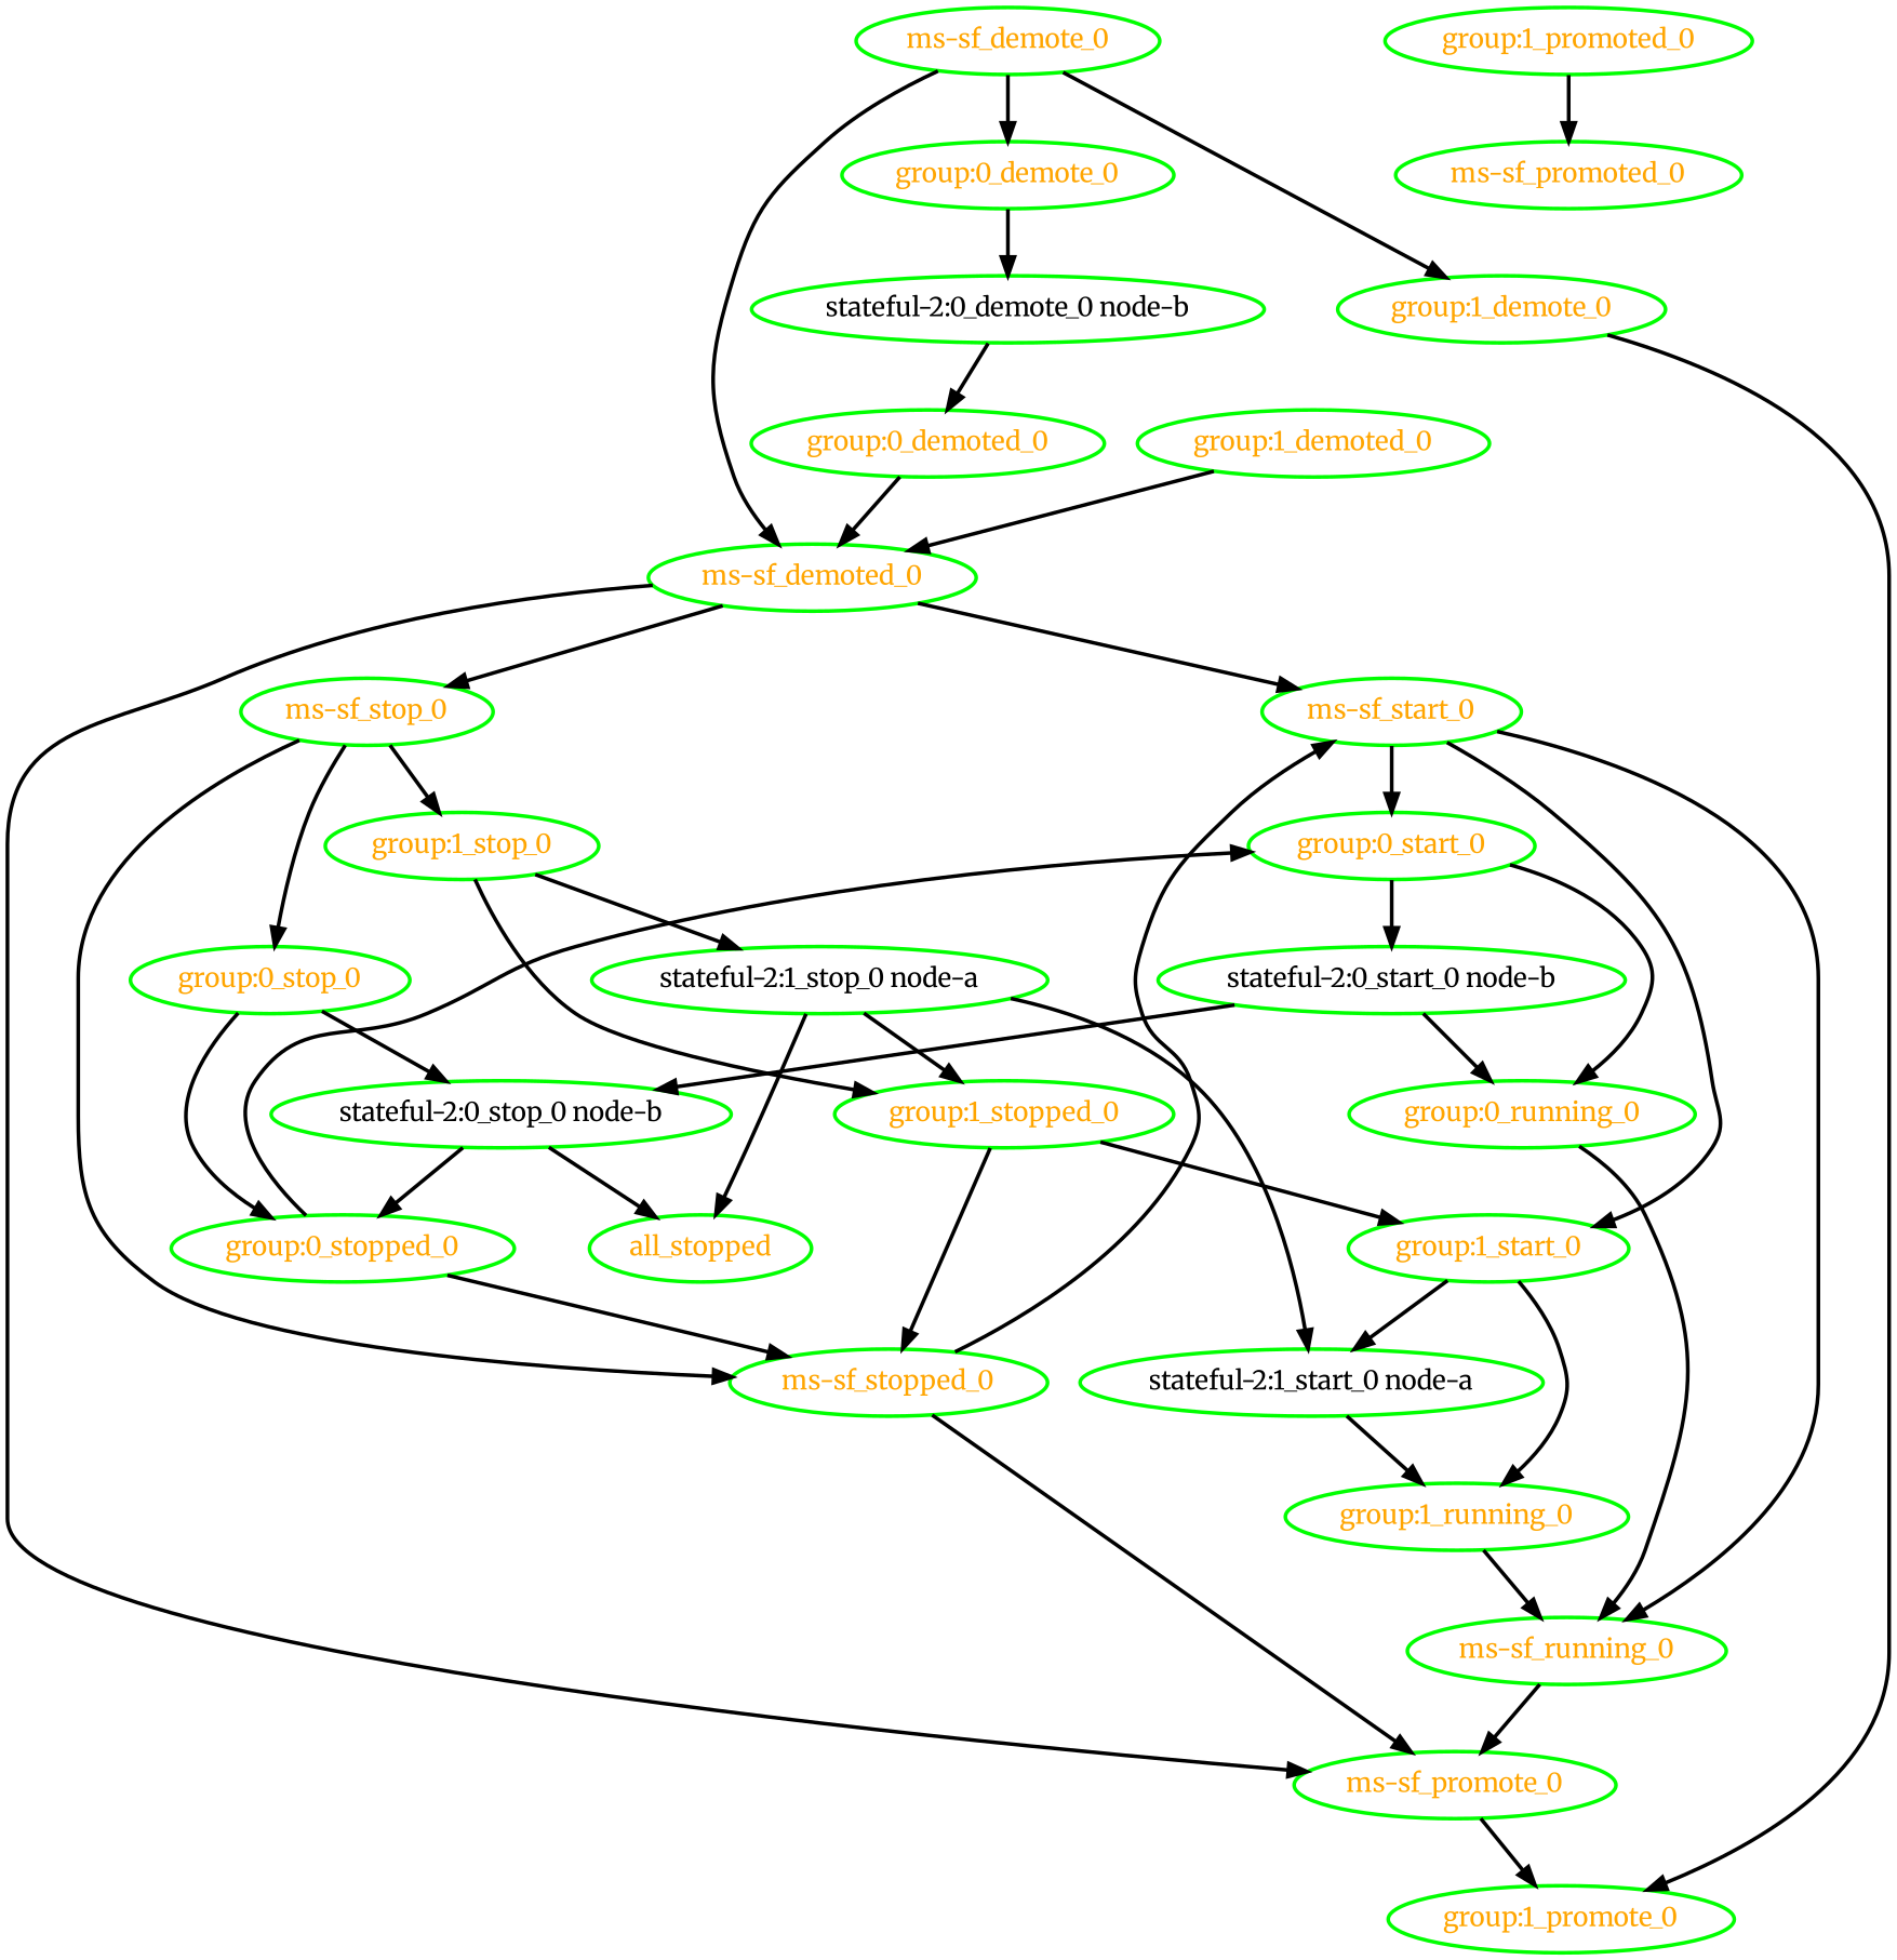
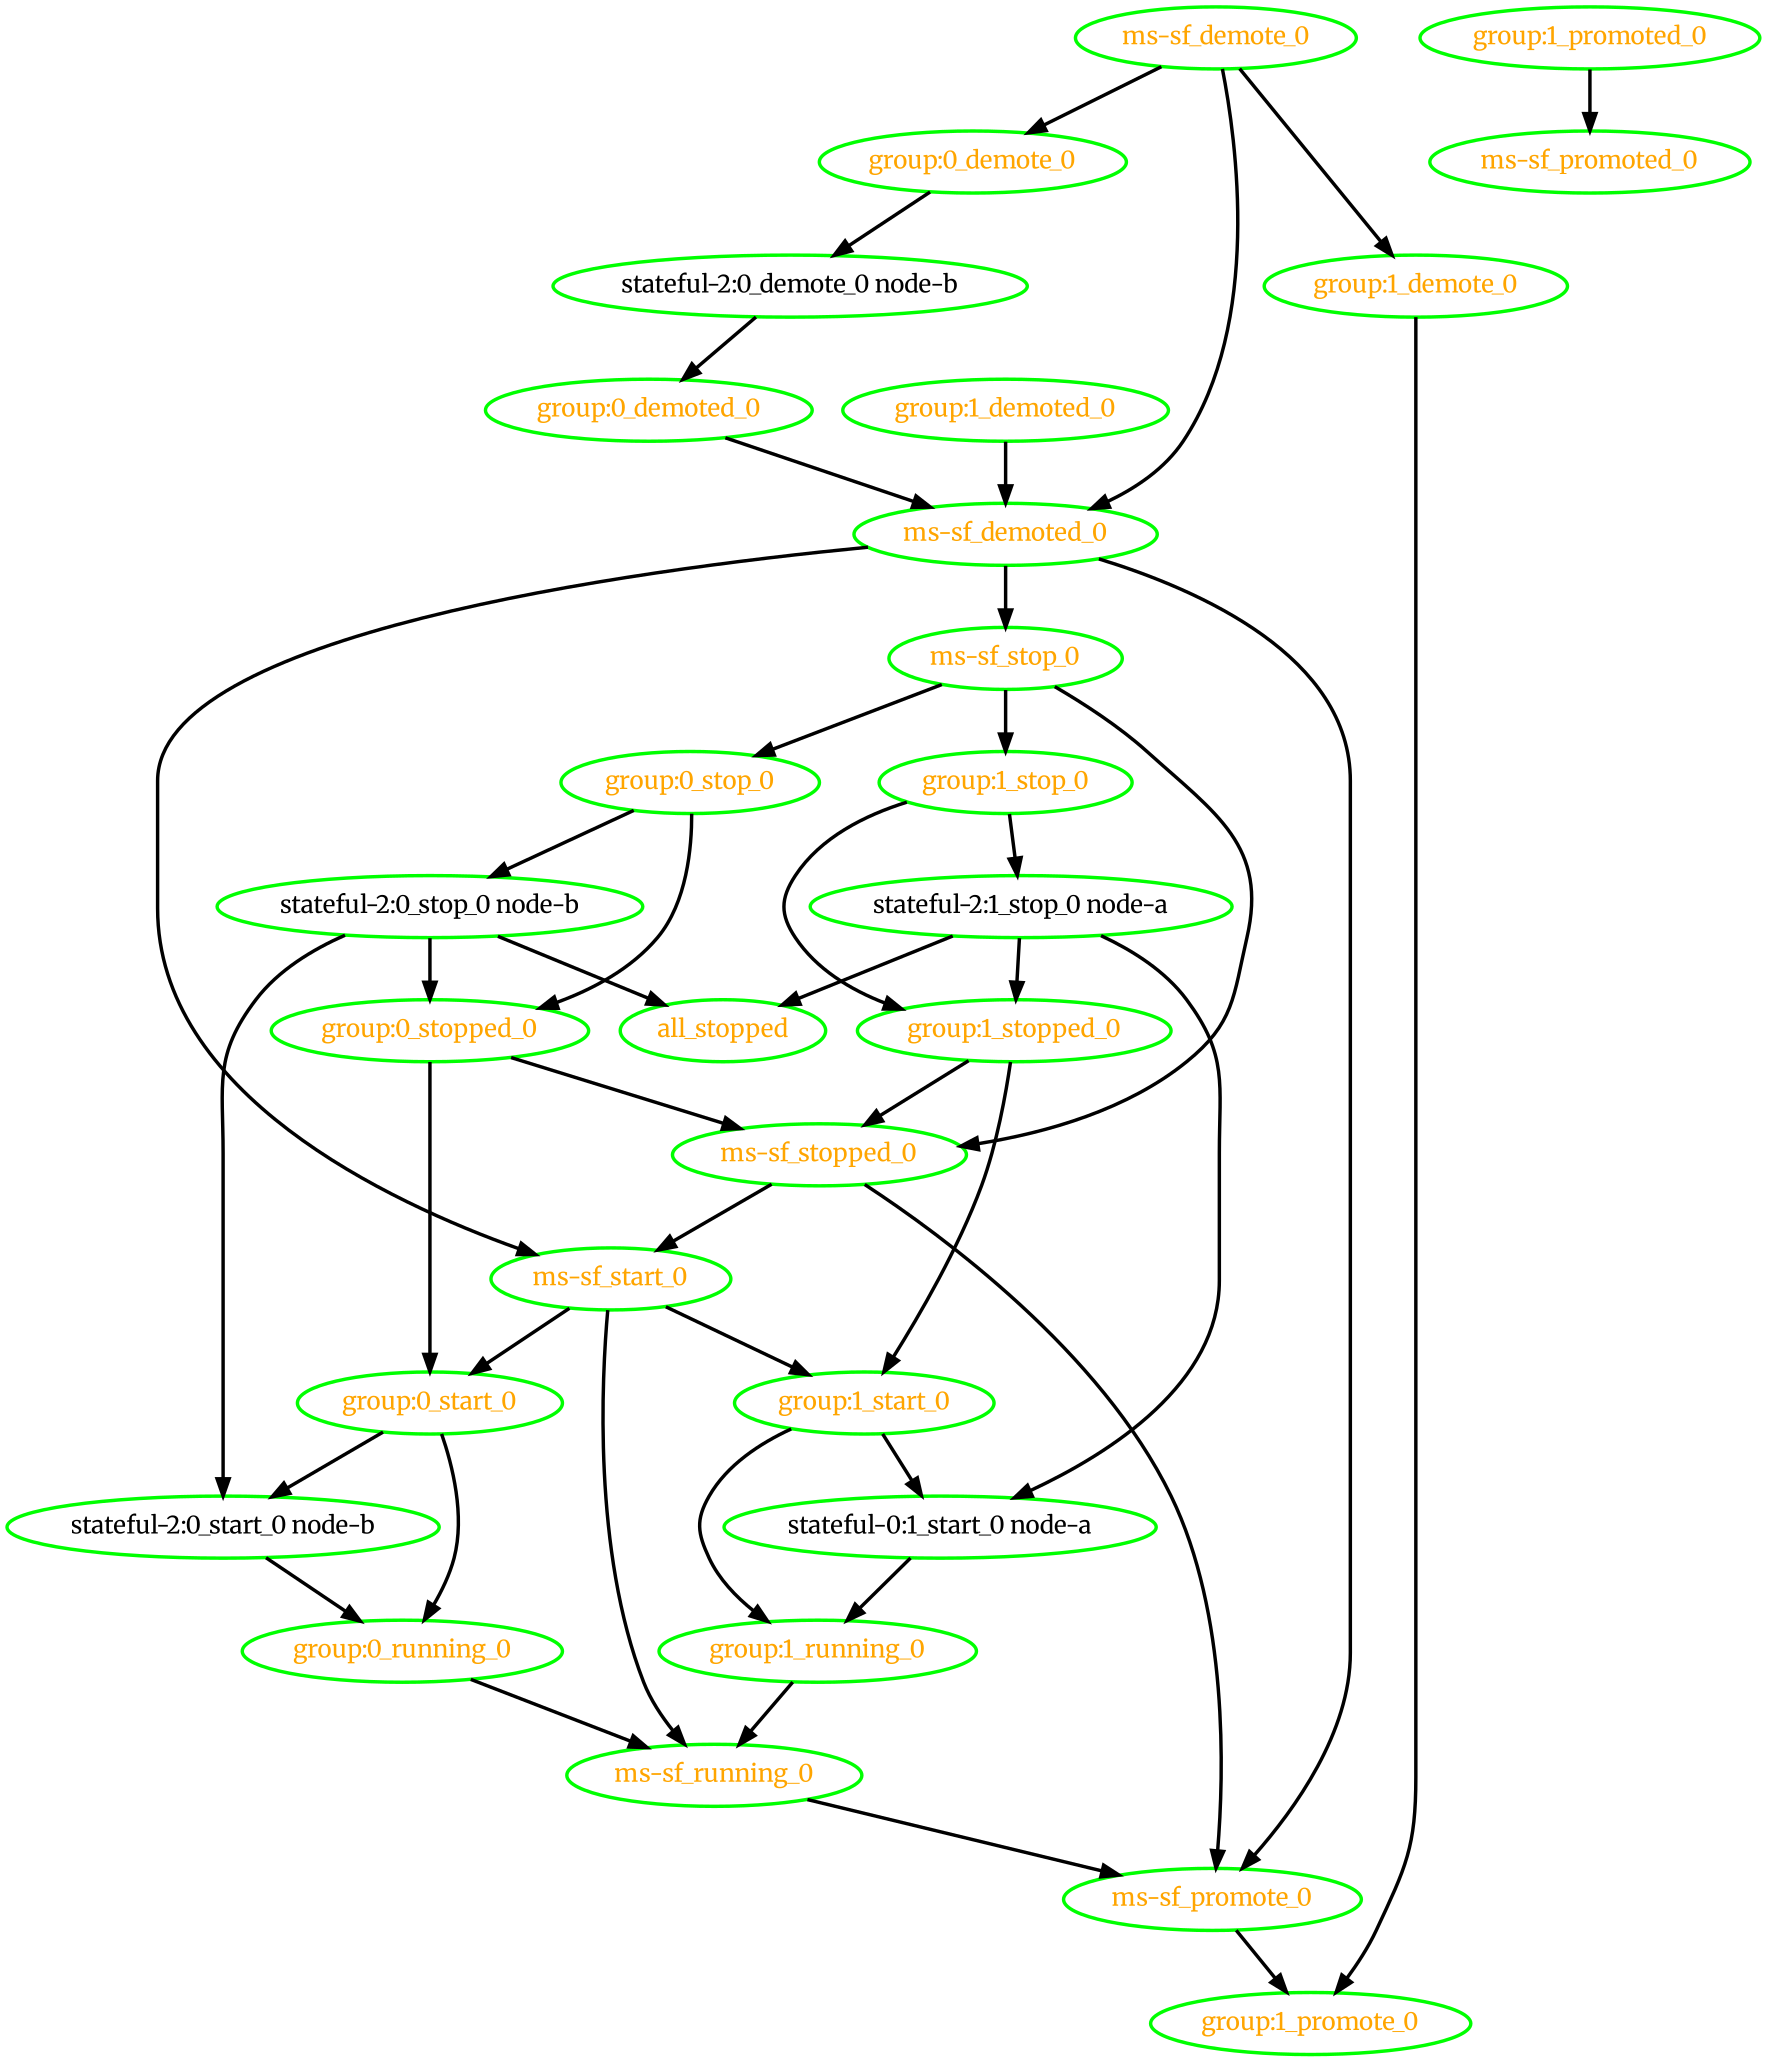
  digraph {
    fontname=Merriweather
    node [color=green fontcolor=orange fontname=Merriweather style=bold]
    edge [fontname=Merriweather style=bold]
    "stateful-2:0_demote_0 node-b" [fontcolor=black]
    "group:0_demote_0"
    "group:0_demoted_0"
    "ms-sf_demoted_0"
    "stateful-2:0_stop_0 node-b" [fontcolor=black]
    all_stopped
    "stateful-2:0_start_0 node-b" [fontcolor=black]
    "group:0_stopped_0"
    "ms-sf_promote_0"
    "ms-sf_start_0"
    "ms-sf_stop_0"
    "group:1_promote_0"
    "ms-sf_running_0"
    "group:0_start_0"
    "group:1_start_0"
    "group:0_stop_0"
    "ms-sf_stopped_0"
    "group:1_stop_0"
    "group:0_running_0"
    "group:1_demote_0"
    "group:1_demoted_0"
    "stateful-2:1_stop_0 node-a" [fontcolor=black]
-   "stateful-2:1_start_0 node-a" [fontcolor=black]
+   "stateful-2:1_start_0 node-a" [fontcolor=black label="stateful-0:1_start_0 node-a"]
    "group:1_stopped_0"
    "group:1_promoted_0"
    "ms-sf_promoted_0"
    "group:1_running_0"
    "ms-sf_demote_0"
    "stateful-2:0_demote_0 node-b" -> "group:0_demoted_0"
    "group:0_demote_0" -> "stateful-2:0_demote_0 node-b"
    "group:0_demoted_0" -> "ms-sf_demoted_0"
    "ms-sf_demoted_0" -> "ms-sf_promote_0"
    "ms-sf_demoted_0" -> "ms-sf_start_0"
    "ms-sf_demoted_0" -> "ms-sf_stop_0"
    "stateful-2:0_stop_0 node-b" -> all_stopped
-   "stateful-2:0_start_0 node-b" -> "stateful-2:0_stop_0 node-b"
+   "stateful-2:0_stop_0 node-b" -> "stateful-2:0_start_0 node-b"
    "stateful-2:0_stop_0 node-b" -> "group:0_stopped_0"
    "stateful-2:0_start_0 node-b" -> "group:0_running_0"
    "group:0_stopped_0" -> "group:0_start_0"
    "group:0_stopped_0" -> "ms-sf_stopped_0"
    "ms-sf_promote_0" -> "group:1_promote_0"
    "ms-sf_start_0" -> "ms-sf_running_0"
    "ms-sf_start_0" -> "group:0_start_0"
    "ms-sf_start_0" -> "group:1_start_0"
    "ms-sf_stop_0" -> "group:0_stop_0"
    "ms-sf_stop_0" -> "ms-sf_stopped_0"
    "ms-sf_stop_0" -> "group:1_stop_0"
    "ms-sf_running_0" -> "ms-sf_promote_0"
    "group:0_start_0" -> "stateful-2:0_start_0 node-b"
    "group:0_start_0" -> "group:0_running_0"
    "group:1_start_0" -> "stateful-2:1_start_0 node-a"
    "group:1_start_0" -> "group:1_running_0"
    "group:0_stop_0" -> "stateful-2:0_stop_0 node-b"
    "group:0_stop_0" -> "group:0_stopped_0"
    "ms-sf_stopped_0" -> "ms-sf_promote_0"
    "ms-sf_stopped_0" -> "ms-sf_start_0"
    "group:1_stop_0" -> "stateful-2:1_stop_0 node-a"
    "group:1_stop_0" -> "group:1_stopped_0"
    "group:0_running_0" -> "ms-sf_running_0"
    "group:1_demote_0" -> "group:1_promote_0"
    "group:1_demoted_0" -> "ms-sf_demoted_0"
    "stateful-2:1_stop_0 node-a" -> all_stopped
    "stateful-2:1_stop_0 node-a" -> "stateful-2:1_start_0 node-a"
    "stateful-2:1_stop_0 node-a" -> "group:1_stopped_0"
    "stateful-2:1_start_0 node-a" -> "group:1_running_0"
    "group:1_stopped_0" -> "group:1_start_0"
    "group:1_stopped_0" -> "ms-sf_stopped_0"
    "group:1_promoted_0" -> "ms-sf_promoted_0"
    "group:1_running_0" -> "ms-sf_running_0"
    "ms-sf_demote_0" -> "group:0_demote_0"
    "ms-sf_demote_0" -> "ms-sf_demoted_0"
    "ms-sf_demote_0" -> "group:1_demote_0"
  }
